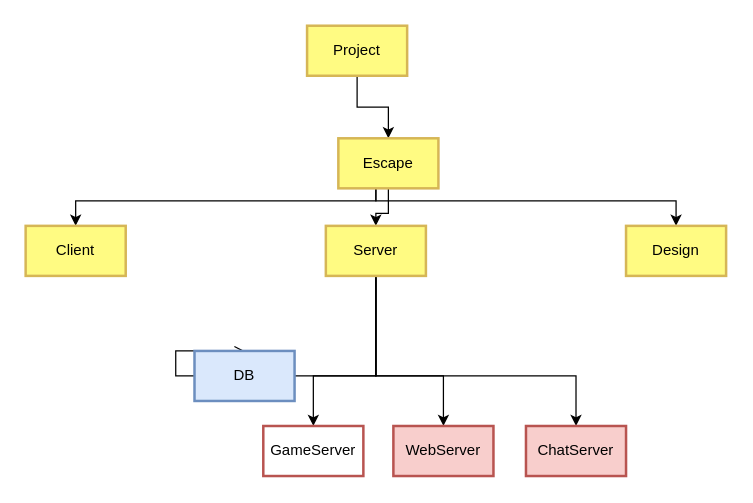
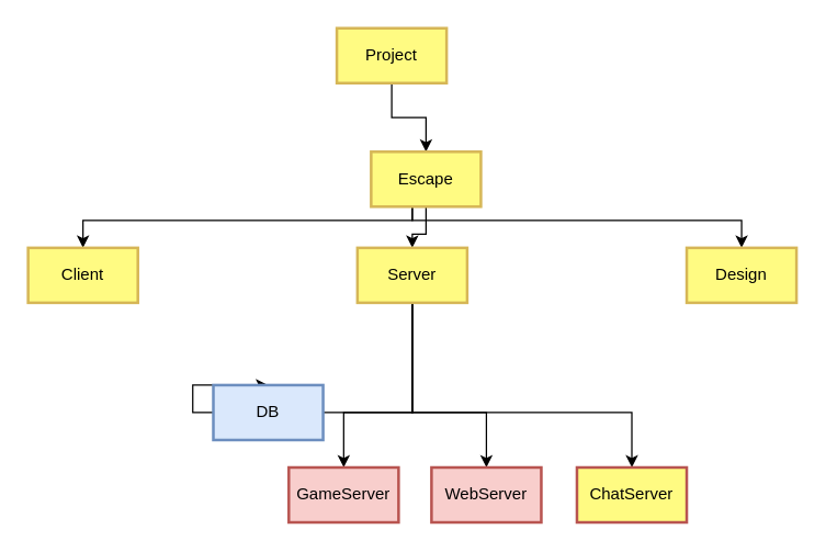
  <mxCell id="0" />
  <mxCell id="1" parent="0" />
  <mxCell id="2" style="edgeStyle=orthogonalEdgeStyle;rounded=0;orthogonalLoop=1;jettySize=auto;html=1;entryX=0.5;entryY=0;entryDx=0;entryDy=0;" edge="1" parent="1" source="3" target="7"><mxGeometry relative="1" as="geometry" /></mxCell>
  <mxCell id="3" value="Project" style="rounded=0;whiteSpace=wrap;html=1;fillColor=#FFFB82;strokeColor=#d6b656;strokeWidth=2;" vertex="1" parent="1"><mxGeometry x="245" y="20" width="80" height="40" as="geometry" /></mxCell>
  <mxCell id="4" style="edgeStyle=orthogonalEdgeStyle;rounded=0;orthogonalLoop=1;jettySize=auto;html=1;entryX=0.5;entryY=0;entryDx=0;entryDy=0;" edge="1" parent="1" source="7" target="13"><mxGeometry relative="1" as="geometry"><Array as="points"><mxPoint x="300" y="160" /><mxPoint x="60" y="160" /></Array></mxGeometry></mxCell>
  <mxCell id="5" style="edgeStyle=orthogonalEdgeStyle;rounded=0;orthogonalLoop=1;jettySize=auto;html=1;entryX=0.5;entryY=0;entryDx=0;entryDy=0;" edge="1" parent="1" source="7" target="12"><mxGeometry relative="1" as="geometry" /></mxCell>
  <mxCell id="6" style="edgeStyle=orthogonalEdgeStyle;rounded=0;orthogonalLoop=1;jettySize=auto;html=1;entryX=0.5;entryY=0;entryDx=0;entryDy=0;" edge="1" parent="1" source="7" target="14"><mxGeometry relative="1" as="geometry"><Array as="points"><mxPoint x="300" y="160" /><mxPoint x="540" y="160" /></Array></mxGeometry></mxCell>
  <mxCell id="7" value="Escape" style="rounded=0;whiteSpace=wrap;html=1;fillColor=#FFFB82;strokeColor=#d6b656;strokeWidth=2;" vertex="1" parent="1"><mxGeometry x="270" y="110" width="80" height="40" as="geometry" /></mxCell>
  <mxCell id="8" style="edgeStyle=orthogonalEdgeStyle;rounded=0;orthogonalLoop=1;jettySize=auto;html=1;entryX=0.5;entryY=0;entryDx=0;entryDy=0;" edge="1" parent="1" source="12" target="16"><mxGeometry relative="1" as="geometry"><Array as="points"><mxPoint x="300" y="300" /><mxPoint x="250" y="300" /></Array></mxGeometry></mxCell>
  <mxCell id="9" style="edgeStyle=orthogonalEdgeStyle;rounded=0;orthogonalLoop=1;jettySize=auto;html=1;entryX=0.5;entryY=0;entryDx=0;entryDy=0;" edge="1" parent="1" source="12" target="15"><mxGeometry relative="1" as="geometry"><Array as="points"><mxPoint x="300" y="300" /><mxPoint x="354" y="300" /></Array></mxGeometry></mxCell>
  <mxCell id="10" style="edgeStyle=orthogonalEdgeStyle;rounded=0;orthogonalLoop=1;jettySize=auto;html=1;entryX=0.5;entryY=0;entryDx=0;entryDy=0;" edge="1" parent="1" source="12" target="17"><mxGeometry relative="1" as="geometry"><Array as="points"><mxPoint x="300" y="300" /><mxPoint x="460" y="300" /></Array></mxGeometry></mxCell>
- <mxCell id="11" style="edgeStyle=orthogonalEdgeStyle;rounded=0;orthogonalLoop=1;jettySize=auto;html=1;entryX=0.5;entryY=0;entryDx=0;entryDy=0;endArrow=open;" edge="1" parent="1" source="12" target="18"><mxGeometry relative="1" as="geometry"><Array as="points"><mxPoint x="300" y="300" /><mxPoint x="140" y="300" /></Array></mxGeometry></mxCell>
+ <mxCell id="11" style="edgeStyle=orthogonalEdgeStyle;rounded=0;orthogonalLoop=1;jettySize=auto;html=1;entryX=0.5;entryY=0;entryDx=0;entryDy=0;" edge="1" parent="1" source="12" target="18"><mxGeometry relative="1" as="geometry"><Array as="points"><mxPoint x="300" y="300" /><mxPoint x="140" y="300" /></Array></mxGeometry></mxCell>
  <mxCell id="12" value="Server" style="rounded=0;whiteSpace=wrap;html=1;fillColor=#FFFB82;strokeColor=#d6b656;strokeWidth=2;" vertex="1" parent="1"><mxGeometry x="260" y="180" width="80" height="40" as="geometry" /></mxCell>
  <mxCell id="13" value="Client" style="rounded=0;whiteSpace=wrap;html=1;fillColor=#FFFB82;strokeColor=#d6b656;strokeWidth=2;" vertex="1" parent="1"><mxGeometry x="20" y="180" width="80" height="40" as="geometry" /></mxCell>
  <mxCell id="14" value="Design" style="rounded=0;whiteSpace=wrap;html=1;fillColor=#FFFB82;strokeColor=#d6b656;strokeWidth=2;" vertex="1" parent="1"><mxGeometry x="500" y="180" width="80" height="40" as="geometry" /></mxCell>
  <mxCell id="15" value="WebServer" style="rounded=0;whiteSpace=wrap;html=1;fillColor=#f8cecc;strokeColor=#b85450;strokeWidth=2;" vertex="1" parent="1"><mxGeometry x="314" y="340" width="80" height="40" as="geometry" /></mxCell>
- <mxCell id="16" value="GameServer" style="rounded=0;whiteSpace=wrap;html=1;fillColor=#ffffff;strokeColor=#b85450;strokeWidth=2;" vertex="1" parent="1"><mxGeometry x="210" y="340" width="80" height="40" as="geometry" /></mxCell>
- <mxCell id="17" value="ChatServer" style="rounded=0;whiteSpace=wrap;html=1;fillColor=#f8cecc;strokeColor=#b85450;strokeWidth=2;" vertex="1" parent="1"><mxGeometry x="420" y="340" width="80" height="40" as="geometry" /></mxCell>
+ <mxCell id="16" value="GameServer" style="rounded=0;whiteSpace=wrap;html=1;fillColor=#f8cecc;strokeColor=#b85450;strokeWidth=2;" vertex="1" parent="1"><mxGeometry x="210" y="340" width="80" height="40" as="geometry" /></mxCell>
+ <mxCell id="17" value="ChatServer" style="rounded=0;whiteSpace=wrap;html=1;fillColor=#fffb82;strokeColor=#b85450;strokeWidth=2;" vertex="1" parent="1"><mxGeometry x="420" y="340" width="80" height="40" as="geometry" /></mxCell>
  <mxCell id="18" value="DB" style="rounded=0;whiteSpace=wrap;html=1;fillColor=#dae8fc;strokeColor=#6c8ebf;strokeWidth=2;" vertex="1" parent="1"><mxGeometry x="155" y="280" width="80" height="40" as="geometry" /></mxCell>
